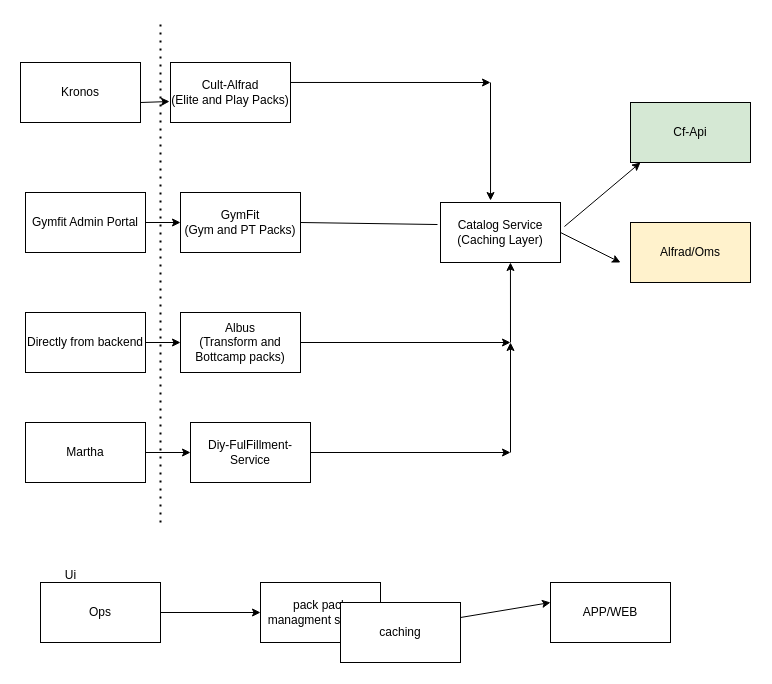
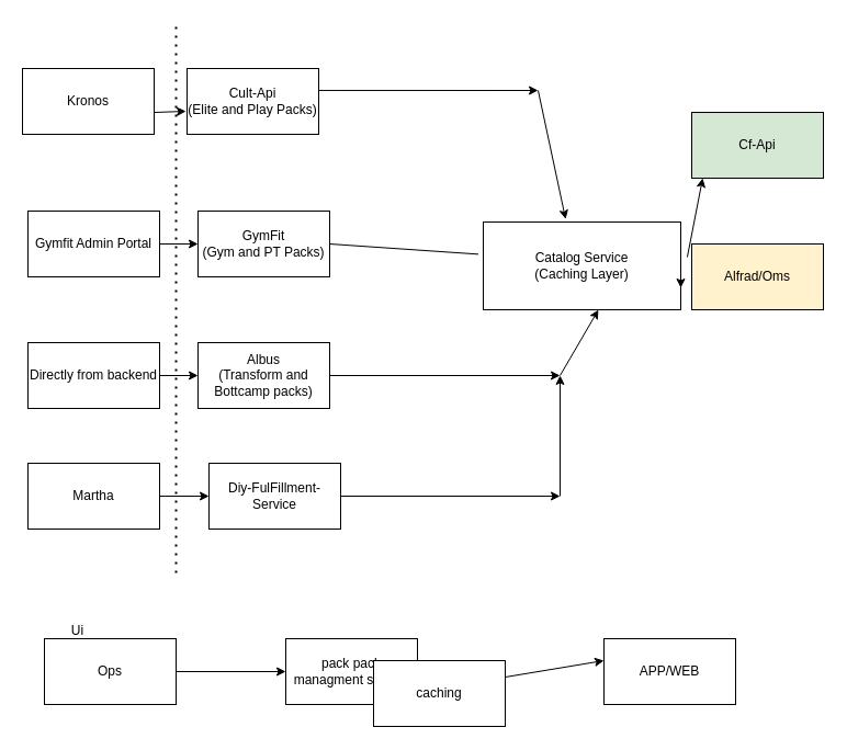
  <mxCell id="0" />
  <mxCell id="1" parent="0" />
- <mxCell id="2" value="Cult-Alfrad&lt;br&gt;(Elite and Play Packs)" style="rounded=0;whiteSpace=wrap;html=1;" parent="1" vertex="1"><mxGeometry x="170" y="62" width="120" height="60" as="geometry" /></mxCell>
+ <mxCell id="2" value="Cult-Api&lt;br&gt;(Elite and Play Packs)" style="rounded=0;whiteSpace=wrap;html=1;" parent="1" vertex="1"><mxGeometry x="170" y="62" width="120" height="60" as="geometry" /></mxCell>
  <mxCell id="3" value="GymFit&lt;br&gt;(Gym and PT Packs)" style="rounded=0;whiteSpace=wrap;html=1;" parent="1" vertex="1"><mxGeometry x="180" y="192" width="120" height="60" as="geometry" /></mxCell>
  <mxCell id="4" value="Albus&lt;br&gt;(Transform and Bottcamp packs)" style="rounded=0;whiteSpace=wrap;html=1;" parent="1" vertex="1"><mxGeometry x="180" y="312" width="120" height="60" as="geometry" /></mxCell>
- <mxCell id="5" value="Catalog Service&lt;br&gt;(Caching Layer)" style="rounded=0;whiteSpace=wrap;html=1;" parent="1" vertex="1"><mxGeometry x="440" y="202" width="120" height="60" as="geometry" /></mxCell>
+ <mxCell id="5" value="Catalog Service&lt;br&gt;(Caching Layer)" style="rounded=0;whiteSpace=wrap;html=1;" parent="1" vertex="1"><mxGeometry x="440" y="202" width="180" height="80" as="geometry" /></mxCell>
  <mxCell id="6" value="" style="endArrow=classic;html=1;rounded=0;exitX=1;exitY=0.333;exitDx=0;exitDy=0;exitPerimeter=0;" parent="1" source="2" edge="1"><mxGeometry width="50" height="50" relative="1" as="geometry"><mxPoint x="291" y="86" as="sourcePoint" /><mxPoint x="490" y="82" as="targetPoint" /></mxGeometry></mxCell>
  <mxCell id="7" value="" style="endArrow=classic;html=1;rounded=0;entryX=0.417;entryY=-0.033;entryDx=0;entryDy=0;entryPerimeter=0;" parent="1" target="5" edge="1"><mxGeometry width="50" height="50" relative="1" as="geometry"><mxPoint x="490" y="82" as="sourcePoint" /><mxPoint x="430" y="52" as="targetPoint" /></mxGeometry></mxCell>
  <mxCell id="8" value="" style="endArrow=none;html=1;rounded=0;entryX=-0.025;entryY=0.367;entryDx=0;entryDy=0;exitX=1;exitY=0.5;exitDx=0;exitDy=0;entryPerimeter=0;" parent="1" source="3" target="5" edge="1"><mxGeometry width="50" height="50" relative="1" as="geometry"><mxPoint x="220" y="252" as="sourcePoint" /><mxPoint x="270" y="202" as="targetPoint" /></mxGeometry></mxCell>
  <mxCell id="9" value="" style="endArrow=classic;html=1;rounded=0;exitX=1;exitY=0.5;exitDx=0;exitDy=0;" parent="1" source="4" edge="1"><mxGeometry width="50" height="50" relative="1" as="geometry"><mxPoint x="260" y="372" as="sourcePoint" /><mxPoint x="510" y="342" as="targetPoint" /></mxGeometry></mxCell>
  <mxCell id="10" value="" style="endArrow=classic;html=1;rounded=0;entryX=0.583;entryY=1;entryDx=0;entryDy=0;entryPerimeter=0;" parent="1" target="5" edge="1"><mxGeometry width="50" height="50" relative="1" as="geometry"><mxPoint x="510" y="342" as="sourcePoint" /><mxPoint x="510" y="272" as="targetPoint" /></mxGeometry></mxCell>
  <mxCell id="11" value="Kronos" style="rounded=0;whiteSpace=wrap;html=1;" parent="1" vertex="1"><mxGeometry x="20" y="62" width="120" height="60" as="geometry" /></mxCell>
  <mxCell id="12" value="" style="endArrow=none;dashed=1;html=1;dashPattern=1 3;strokeWidth=2;rounded=0;" parent="1" edge="1"><mxGeometry width="50" height="50" relative="1" as="geometry"><mxPoint x="160" y="522" as="sourcePoint" /><mxPoint x="160" y="20" as="targetPoint" /></mxGeometry></mxCell>
  <mxCell id="13" value="Gymfit Admin Portal" style="rounded=0;whiteSpace=wrap;html=1;" parent="1" vertex="1"><mxGeometry x="25" y="192" width="120" height="60" as="geometry" /></mxCell>
  <mxCell id="14" value="Directly from backend" style="rounded=0;whiteSpace=wrap;html=1;" parent="1" vertex="1"><mxGeometry x="25" y="312" width="120" height="60" as="geometry" /></mxCell>
  <mxCell id="15" value="" style="endArrow=classic;html=1;rounded=0;entryX=-0.008;entryY=0.65;entryDx=0;entryDy=0;entryPerimeter=0;" parent="1" target="2" edge="1"><mxGeometry width="50" height="50" relative="1" as="geometry"><mxPoint x="140" y="102" as="sourcePoint" /><mxPoint x="190" y="52" as="targetPoint" /></mxGeometry></mxCell>
  <mxCell id="16" value="" style="endArrow=classic;html=1;rounded=0;exitX=1;exitY=0.5;exitDx=0;exitDy=0;" parent="1" source="13" edge="1"><mxGeometry width="50" height="50" relative="1" as="geometry"><mxPoint x="130" y="272" as="sourcePoint" /><mxPoint x="180" y="222" as="targetPoint" /></mxGeometry></mxCell>
  <mxCell id="17" value="" style="endArrow=classic;html=1;rounded=0;exitX=1;exitY=0.5;exitDx=0;exitDy=0;" parent="1" source="14" edge="1"><mxGeometry width="50" height="50" relative="1" as="geometry"><mxPoint x="130" y="392" as="sourcePoint" /><mxPoint x="180" y="342" as="targetPoint" /></mxGeometry></mxCell>
  <mxCell id="18" value="Cf-Api" style="rounded=0;whiteSpace=wrap;html=1;fillColor=#d5e8d4;" parent="1" vertex="1"><mxGeometry x="630" y="102" width="120" height="60" as="geometry" /></mxCell>
  <mxCell id="19" value="Alfrad/Oms" style="rounded=0;whiteSpace=wrap;html=1;fillColor=#fff2cc;" parent="1" vertex="1"><mxGeometry x="630" y="222" width="120" height="60" as="geometry" /></mxCell>
  <mxCell id="20" value="" style="endArrow=classic;html=1;rounded=0;exitX=1.033;exitY=0.4;exitDx=0;exitDy=0;exitPerimeter=0;" parent="1" source="5" edge="1"><mxGeometry width="50" height="50" relative="1" as="geometry"><mxPoint x="590" y="212" as="sourcePoint" /><mxPoint x="640" y="162" as="targetPoint" /></mxGeometry></mxCell>
  <mxCell id="21" value="" style="endArrow=classic;html=1;rounded=0;exitX=1;exitY=0.5;exitDx=0;exitDy=0;" parent="1" source="5" edge="1"><mxGeometry width="50" height="50" relative="1" as="geometry"><mxPoint x="580" y="292" as="sourcePoint" /><mxPoint x="620" y="262" as="targetPoint" /></mxGeometry></mxCell>
  <mxCell id="22" value="Martha" style="rounded=0;whiteSpace=wrap;html=1;" parent="1" vertex="1"><mxGeometry x="25" y="422" width="120" height="60" as="geometry" /></mxCell>
  <mxCell id="23" value="Diy-FulFillment-Service" style="rounded=0;whiteSpace=wrap;html=1;" parent="1" vertex="1"><mxGeometry x="190" y="422" width="120" height="60" as="geometry" /></mxCell>
  <mxCell id="24" value="" style="endArrow=classic;html=1;rounded=0;exitX=1;exitY=0.5;exitDx=0;exitDy=0;" parent="1" source="22" edge="1"><mxGeometry width="50" height="50" relative="1" as="geometry"><mxPoint x="140" y="502" as="sourcePoint" /><mxPoint x="190" y="452" as="targetPoint" /></mxGeometry></mxCell>
  <mxCell id="25" value="" style="endArrow=classic;html=1;rounded=0;exitX=1;exitY=0.5;exitDx=0;exitDy=0;" parent="1" source="23" edge="1"><mxGeometry width="50" height="50" relative="1" as="geometry"><mxPoint x="360" y="452" as="sourcePoint" /><mxPoint x="510" y="452" as="targetPoint" /></mxGeometry></mxCell>
  <mxCell id="26" value="" style="endArrow=classic;html=1;rounded=0;" parent="1" edge="1"><mxGeometry width="50" height="50" relative="1" as="geometry"><mxPoint x="510" y="452" as="sourcePoint" /><mxPoint x="510" y="342" as="targetPoint" /></mxGeometry></mxCell>
  <mxCell id="27" value="Ops" style="rounded=0;whiteSpace=wrap;html=1;" vertex="1" parent="1"><mxGeometry x="40" y="582" width="120" height="60" as="geometry" /></mxCell>
  <mxCell id="28" value="Ui" style="text;html=1;align=center;verticalAlign=middle;resizable=0;points=[];autosize=1;strokeColor=none;fillColor=none;" vertex="1" parent="1"><mxGeometry x="55" y="560" width="30" height="30" as="geometry" /></mxCell>
  <mxCell id="29" value="pack pack managment service" style="rounded=0;whiteSpace=wrap;html=1;" vertex="1" parent="1"><mxGeometry x="260" y="582" width="120" height="60" as="geometry" /></mxCell>
  <mxCell id="30" value="" style="endArrow=classic;html=1;rounded=0;exitX=1;exitY=0.5;exitDx=0;exitDy=0;" edge="1" parent="1" source="27"><mxGeometry width="50" height="50" relative="1" as="geometry"><mxPoint x="210" y="662" as="sourcePoint" /><mxPoint x="260" y="612" as="targetPoint" /></mxGeometry></mxCell>
  <mxCell id="31" value="APP/WEB" style="rounded=0;whiteSpace=wrap;html=1;" vertex="1" parent="1"><mxGeometry x="550" y="582" width="120" height="60" as="geometry" /></mxCell>
  <mxCell id="32" value="caching" style="rounded=0;whiteSpace=wrap;html=1;" vertex="1" parent="1"><mxGeometry x="340" y="602" width="120" height="60" as="geometry" /></mxCell>
  <mxCell id="33" value="" style="endArrow=classic;html=1;rounded=0;exitX=1;exitY=0.25;exitDx=0;exitDy=0;" edge="1" parent="1" source="32"><mxGeometry width="50" height="50" relative="1" as="geometry"><mxPoint x="500" y="652" as="sourcePoint" /><mxPoint x="550" y="602" as="targetPoint" /></mxGeometry></mxCell>
